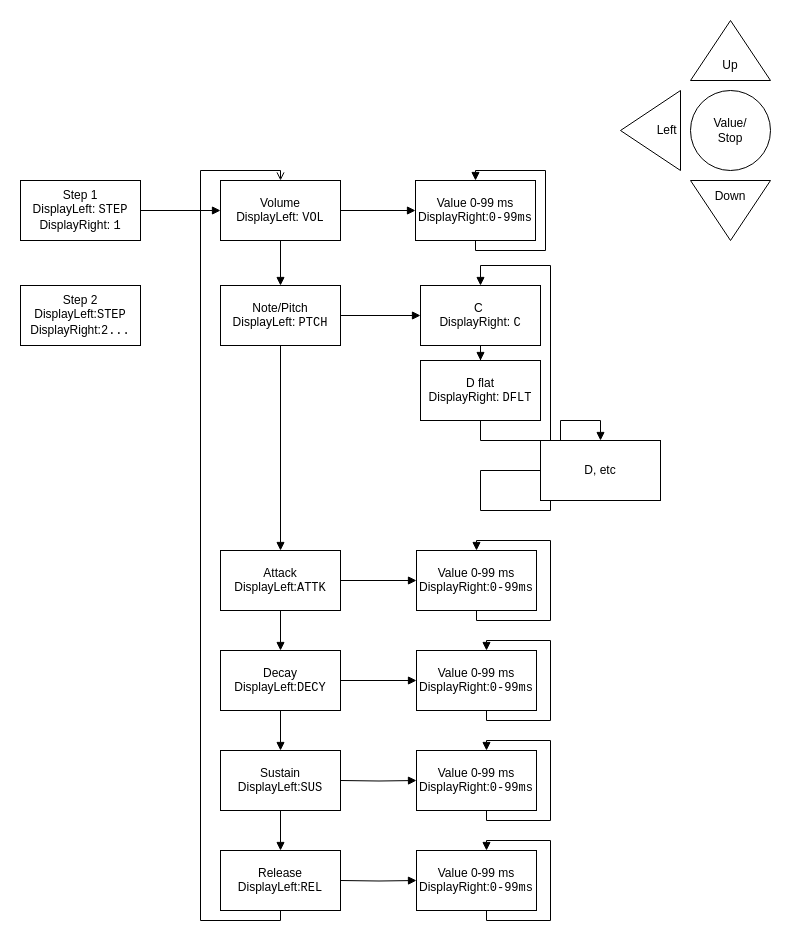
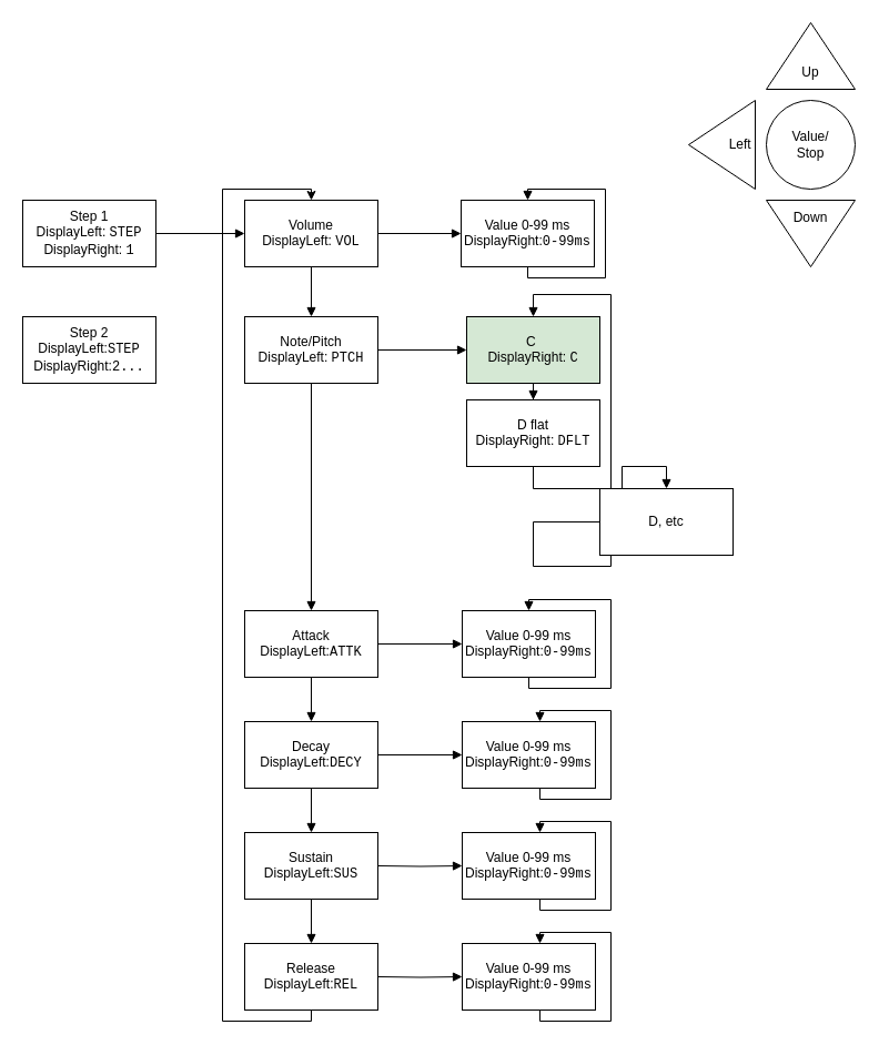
  <mxCell id="0" />
  <mxCell id="1" parent="0" />
  <mxCell id="2" value="" style="edgeStyle=orthogonalEdgeStyle;rounded=0;orthogonalLoop=1;jettySize=auto;html=1;startArrow=none;startFill=0;endArrow=block;endFill=1;" parent="1" source="3" target="6" edge="1"><mxGeometry relative="1" as="geometry" /></mxCell>
  <mxCell id="3" value="Step 1&lt;br&gt;DisplayLeft: &lt;font face=&quot;Courier New&quot;&gt;STEP&lt;/font&gt;&lt;br&gt;DisplayRight: &lt;font face=&quot;Courier New&quot;&gt;1&lt;/font&gt;&lt;br&gt;" style="rounded=0;whiteSpace=wrap;html=1;" parent="1" vertex="1"><mxGeometry x="20" y="180" width="120" height="60" as="geometry" /></mxCell>
  <mxCell id="4" value="" style="edgeStyle=orthogonalEdgeStyle;rounded=0;orthogonalLoop=1;jettySize=auto;html=1;startArrow=none;startFill=0;endArrow=block;endFill=1;entryX=0.5;entryY=0;entryDx=0;entryDy=0;" parent="1" source="6" target="8" edge="1"><mxGeometry relative="1" as="geometry"><mxPoint x="280" y="320" as="targetPoint" /></mxGeometry></mxCell>
  <mxCell id="5" value="" style="edgeStyle=orthogonalEdgeStyle;rounded=0;orthogonalLoop=1;jettySize=auto;html=1;startArrow=none;startFill=0;endArrow=block;endFill=1;" parent="1" source="6" target="21" edge="1"><mxGeometry relative="1" as="geometry" /></mxCell>
  <mxCell id="6" value="Volume&lt;br&gt;DisplayLeft: &lt;font face=&quot;Courier New&quot;&gt;VOL&lt;/font&gt;&lt;br&gt;" style="rounded=0;whiteSpace=wrap;html=1;" parent="1" vertex="1"><mxGeometry x="220" y="180" width="120" height="60" as="geometry" /></mxCell>
  <mxCell id="7" value="" style="edgeStyle=orthogonalEdgeStyle;rounded=0;orthogonalLoop=1;jettySize=auto;html=1;startArrow=none;startFill=0;endArrow=block;endFill=1;" parent="1" source="8" target="10" edge="1"><mxGeometry relative="1" as="geometry" /></mxCell>
  <mxCell id="8" value="Note/Pitch&lt;br&gt;DisplayLeft: &lt;font face=&quot;Courier New&quot;&gt;PTCH&lt;/font&gt;&lt;br&gt;" style="rounded=0;whiteSpace=wrap;html=1;" parent="1" vertex="1"><mxGeometry x="220" y="285" width="120" height="60" as="geometry" /></mxCell>
  <mxCell id="9" value="" style="edgeStyle=orthogonalEdgeStyle;rounded=0;orthogonalLoop=1;jettySize=auto;html=1;startArrow=none;startFill=0;endArrow=block;endFill=1;" parent="1" source="10" target="12" edge="1"><mxGeometry relative="1" as="geometry" /></mxCell>
- <mxCell id="10" value="C&amp;nbsp;&lt;br&gt;DisplayRight: &lt;font face=&quot;Courier New&quot;&gt;C&lt;/font&gt;" style="rounded=0;whiteSpace=wrap;html=1;" parent="1" vertex="1"><mxGeometry x="420" y="285" width="120" height="60" as="geometry" /></mxCell>
+ <mxCell id="10" value="C&amp;nbsp;&lt;br&gt;DisplayRight: &lt;font face=&quot;Courier New&quot;&gt;C&lt;/font&gt;" style="rounded=0;whiteSpace=wrap;html=1;fillColor=#d5e8d4;" parent="1" vertex="1"><mxGeometry x="420" y="285" width="120" height="60" as="geometry" /></mxCell>
  <mxCell id="11" value="" style="edgeStyle=orthogonalEdgeStyle;rounded=0;orthogonalLoop=1;jettySize=auto;html=1;startArrow=none;startFill=0;endArrow=block;endFill=1;" parent="1" source="12" target="14" edge="1"><mxGeometry relative="1" as="geometry" /></mxCell>
  <mxCell id="12" value="D flat&lt;br&gt;DisplayRight: &lt;font face=&quot;Courier New&quot;&gt;DFLT&lt;/font&gt;&lt;br&gt;" style="rounded=0;whiteSpace=wrap;html=1;" parent="1" vertex="1"><mxGeometry x="420" y="360" width="120" height="60" as="geometry" /></mxCell>
  <mxCell id="13" value="" style="edgeStyle=orthogonalEdgeStyle;rounded=0;orthogonalLoop=1;jettySize=auto;html=1;startArrow=none;startFill=0;endArrow=block;endFill=1;entryX=0.5;entryY=0;entryDx=0;entryDy=0;" parent="1" source="14" target="10" edge="1"><mxGeometry relative="1" as="geometry"><mxPoint x="540" y="255" as="targetPoint" /><Array as="points"><mxPoint x="480" y="510" /><mxPoint x="550" y="510" /><mxPoint x="550" y="265" /><mxPoint x="480" y="265" /></Array></mxGeometry></mxCell>
  <mxCell id="14" value="D, etc&lt;br&gt;" style="rounded=0;whiteSpace=wrap;html=1;" parent="1" vertex="1"><mxGeometry x="540" y="440" width="120" height="60" as="geometry" /></mxCell>
  <mxCell id="15" value="Step 2&lt;br&gt;DisplayLeft:&lt;font face=&quot;Courier New&quot;&gt;STEP&lt;/font&gt;&lt;br&gt;DisplayRight:&lt;font face=&quot;Courier New&quot;&gt;2...&lt;/font&gt;&lt;br&gt;" style="rounded=0;whiteSpace=wrap;html=1;" parent="1" vertex="1"><mxGeometry x="20" y="285" width="120" height="60" as="geometry" /></mxCell>
  <mxCell id="16" value="Value/&lt;br&gt;Stop&lt;br&gt;" style="ellipse;whiteSpace=wrap;html=1;aspect=fixed;" parent="1" vertex="1"><mxGeometry x="690" y="90" width="80" height="80" as="geometry" /></mxCell>
  <mxCell id="17" value="Down&lt;br&gt;&lt;br&gt;&lt;br&gt;" style="triangle;whiteSpace=wrap;html=1;direction=south;" parent="1" vertex="1"><mxGeometry x="690" y="180" width="80" height="60" as="geometry" /></mxCell>
  <mxCell id="18" value="&lt;span&gt;&amp;nbsp; &amp;nbsp; &amp;nbsp; &amp;nbsp; &amp;nbsp; Left&lt;/span&gt;" style="triangle;whiteSpace=wrap;html=1;direction=west;" parent="1" vertex="1"><mxGeometry x="620" y="90" width="60" height="80" as="geometry" /></mxCell>
  <mxCell id="19" value="&lt;br&gt;&lt;br&gt;Up" style="triangle;whiteSpace=wrap;html=1;direction=north;" parent="1" vertex="1"><mxGeometry x="690" width="80" height="60" as="geometry" y="20" /></mxCell>
  <mxCell id="20" style="edgeStyle=orthogonalEdgeStyle;rounded=0;orthogonalLoop=1;jettySize=auto;html=1;exitX=0.5;exitY=1;exitDx=0;exitDy=0;startArrow=none;startFill=0;endArrow=block;endFill=1;entryX=0.5;entryY=0;entryDx=0;entryDy=0;" parent="1" source="21" target="21" edge="1"><mxGeometry relative="1" as="geometry"><mxPoint x="475" y="150" as="targetPoint" /><Array as="points"><mxPoint x="475" y="250" /><mxPoint x="545" y="250" /><mxPoint x="545" y="170" /><mxPoint x="475" y="170" /></Array></mxGeometry></mxCell>
  <mxCell id="21" value="Value 0-99 ms&lt;br&gt;DisplayRight:&lt;font face=&quot;Courier New&quot;&gt;0-99ms&lt;/font&gt;&lt;br&gt;" style="rounded=0;whiteSpace=wrap;html=1;" parent="1" vertex="1"><mxGeometry x="415" y="180" width="120" height="60" as="geometry" /></mxCell>
  <mxCell id="22" value="" style="edgeStyle=orthogonalEdgeStyle;rounded=0;orthogonalLoop=1;jettySize=auto;html=1;startArrow=none;startFill=0;endArrow=block;endFill=1;" edge="1" parent="1" source="24" target="29"><mxGeometry relative="1" as="geometry" /></mxCell>
  <mxCell id="23" value="" style="edgeStyle=orthogonalEdgeStyle;rounded=0;orthogonalLoop=1;jettySize=auto;html=1;startArrow=none;startFill=0;endArrow=block;endFill=1;" edge="1" parent="1" source="24" target="26"><mxGeometry relative="1" as="geometry" /></mxCell>
  <mxCell id="24" value="Attack&lt;br&gt;DisplayLeft:&lt;font face=&quot;Courier New&quot;&gt;ATTK&lt;/font&gt;&lt;br&gt;" style="rounded=0;whiteSpace=wrap;html=1;" vertex="1" parent="1"><mxGeometry x="220" y="550" width="120" height="60" as="geometry" /></mxCell>
  <mxCell id="25" style="edgeStyle=orthogonalEdgeStyle;rounded=0;orthogonalLoop=1;jettySize=auto;html=1;exitX=0.5;exitY=1;exitDx=0;exitDy=0;startArrow=none;startFill=0;endArrow=block;endFill=1;entryX=0.5;entryY=0;entryDx=0;entryDy=0;" edge="1" parent="1" source="26" target="26"><mxGeometry relative="1" as="geometry"><mxPoint x="476" y="520" as="targetPoint" /><Array as="points"><mxPoint x="476" y="620" /><mxPoint x="550" y="620" /><mxPoint x="550" y="540" /><mxPoint x="476" y="540" /></Array></mxGeometry></mxCell>
  <mxCell id="26" value="Value 0-99 ms&lt;br&gt;DisplayRight:&lt;font face=&quot;Courier New&quot;&gt;0-99ms&lt;/font&gt;&lt;br&gt;" style="rounded=0;whiteSpace=wrap;html=1;" vertex="1" parent="1"><mxGeometry x="416" y="550" width="120" height="60" as="geometry" /></mxCell>
  <mxCell id="27" value="" style="edgeStyle=orthogonalEdgeStyle;rounded=0;orthogonalLoop=1;jettySize=auto;html=1;startArrow=none;startFill=0;endArrow=block;endFill=1;" edge="1" parent="1" source="29" target="31"><mxGeometry relative="1" as="geometry" /></mxCell>
  <mxCell id="28" value="" style="edgeStyle=orthogonalEdgeStyle;rounded=0;orthogonalLoop=1;jettySize=auto;html=1;startArrow=none;startFill=0;endArrow=block;endFill=1;entryX=0;entryY=0.5;entryDx=0;entryDy=0;" edge="1" parent="1" source="29" target="34"><mxGeometry relative="1" as="geometry"><mxPoint x="420" y="680" as="targetPoint" /></mxGeometry></mxCell>
  <mxCell id="29" value="Decay&lt;br&gt;DisplayLeft:&lt;font face=&quot;Courier New&quot;&gt;DECY&lt;/font&gt;&lt;br&gt;" style="rounded=0;whiteSpace=wrap;html=1;" vertex="1" parent="1"><mxGeometry x="220" y="650" width="120" height="60" as="geometry" /></mxCell>
  <mxCell id="30" value="" style="edgeStyle=orthogonalEdgeStyle;rounded=0;orthogonalLoop=1;jettySize=auto;html=1;startArrow=none;startFill=0;endArrow=block;endFill=1;" edge="1" parent="1" source="31" target="33"><mxGeometry relative="1" as="geometry" /></mxCell>
  <mxCell id="31" value="Sustain&lt;br&gt;DisplayLeft:&lt;font face=&quot;Courier New&quot;&gt;SUS&lt;/font&gt;&lt;br&gt;" style="rounded=0;whiteSpace=wrap;html=1;" vertex="1" parent="1"><mxGeometry x="220" y="750" width="120" height="60" as="geometry" /></mxCell>
- <mxCell id="32" value="" style="edgeStyle=orthogonalEdgeStyle;rounded=0;orthogonalLoop=1;jettySize=auto;html=1;entryX=0.5;entryY=0;entryDx=0;entryDy=0;endArrow=open;" edge="1" parent="1" source="33" target="6"><mxGeometry relative="1" as="geometry"><mxPoint x="200" y="160" as="targetPoint" /><Array as="points"><mxPoint x="280" y="920" /><mxPoint x="200" y="920" /><mxPoint x="200" y="170" /><mxPoint x="280" y="170" /></Array></mxGeometry></mxCell>
+ <mxCell id="32" value="" style="edgeStyle=orthogonalEdgeStyle;rounded=0;orthogonalLoop=1;jettySize=auto;html=1;entryX=0.5;entryY=0;entryDx=0;entryDy=0;" edge="1" parent="1" source="33" target="6"><mxGeometry relative="1" as="geometry"><mxPoint x="200" y="160" as="targetPoint" /><Array as="points"><mxPoint x="280" y="920" /><mxPoint x="200" y="920" /><mxPoint x="200" y="170" /><mxPoint x="280" y="170" /></Array></mxGeometry></mxCell>
  <mxCell id="33" value="Release&lt;br&gt;DisplayLeft:&lt;font face=&quot;Courier New&quot;&gt;REL&lt;/font&gt;&lt;br&gt;" style="rounded=0;whiteSpace=wrap;html=1;" vertex="1" parent="1"><mxGeometry x="220" y="850" width="120" height="60" as="geometry" /></mxCell>
  <mxCell id="34" value="Value 0-99 ms&lt;br&gt;DisplayRight:&lt;font face=&quot;Courier New&quot;&gt;0-99ms&lt;/font&gt;&lt;br&gt;" style="rounded=0;whiteSpace=wrap;html=1;" vertex="1" parent="1"><mxGeometry x="416" y="650" width="120" height="60" as="geometry" /></mxCell>
  <mxCell id="35" value="" style="edgeStyle=orthogonalEdgeStyle;rounded=0;orthogonalLoop=1;jettySize=auto;html=1;startArrow=none;startFill=0;endArrow=block;endFill=1;" edge="1" parent="1" target="36"><mxGeometry relative="1" as="geometry"><mxPoint x="340" y="780" as="sourcePoint" /></mxGeometry></mxCell>
  <mxCell id="36" value="Value 0-99 ms&lt;br&gt;DisplayRight:&lt;font face=&quot;Courier New&quot;&gt;0-99ms&lt;/font&gt;&lt;br&gt;" style="rounded=0;whiteSpace=wrap;html=1;" vertex="1" parent="1"><mxGeometry x="416" y="750" width="120" height="60" as="geometry" /></mxCell>
  <mxCell id="37" value="" style="edgeStyle=orthogonalEdgeStyle;rounded=0;orthogonalLoop=1;jettySize=auto;html=1;startArrow=none;startFill=0;endArrow=block;endFill=1;entryX=0;entryY=0.5;entryDx=0;entryDy=0;" edge="1" parent="1" target="38"><mxGeometry relative="1" as="geometry"><mxPoint x="340" y="880" as="sourcePoint" /><mxPoint x="420" y="880" as="targetPoint" /></mxGeometry></mxCell>
  <mxCell id="38" value="Value 0-99 ms&lt;br&gt;DisplayRight:&lt;font face=&quot;Courier New&quot;&gt;0-99ms&lt;/font&gt;&lt;br&gt;" style="rounded=0;whiteSpace=wrap;html=1;" vertex="1" parent="1"><mxGeometry x="416" y="850" width="120" height="60" as="geometry" /></mxCell>
  <mxCell id="39" style="edgeStyle=orthogonalEdgeStyle;rounded=0;orthogonalLoop=1;jettySize=auto;html=1;exitX=0.5;exitY=1;exitDx=0;exitDy=0;startArrow=none;startFill=0;endArrow=block;endFill=1;entryX=0.5;entryY=0;entryDx=0;entryDy=0;" edge="1" parent="1"><mxGeometry relative="1" as="geometry"><mxPoint x="486" y="650" as="targetPoint" /><mxPoint x="486" y="710" as="sourcePoint" /><Array as="points"><mxPoint x="486" y="720" /><mxPoint x="550" y="720" /><mxPoint x="550" y="640" /><mxPoint x="486" y="640" /></Array></mxGeometry></mxCell>
  <mxCell id="40" style="edgeStyle=orthogonalEdgeStyle;rounded=0;orthogonalLoop=1;jettySize=auto;html=1;exitX=0.5;exitY=1;exitDx=0;exitDy=0;startArrow=none;startFill=0;endArrow=block;endFill=1;entryX=0.5;entryY=0;entryDx=0;entryDy=0;" edge="1" parent="1"><mxGeometry relative="1" as="geometry"><mxPoint x="486" y="750" as="targetPoint" /><mxPoint x="486" y="810" as="sourcePoint" /><Array as="points"><mxPoint x="486" y="820" /><mxPoint x="550" y="820" /><mxPoint x="550" y="740" /><mxPoint x="486" y="740" /></Array></mxGeometry></mxCell>
  <mxCell id="41" style="edgeStyle=orthogonalEdgeStyle;rounded=0;orthogonalLoop=1;jettySize=auto;html=1;exitX=0.5;exitY=1;exitDx=0;exitDy=0;startArrow=none;startFill=0;endArrow=block;endFill=1;entryX=0.5;entryY=0;entryDx=0;entryDy=0;" edge="1" parent="1"><mxGeometry relative="1" as="geometry"><mxPoint x="486" y="850" as="targetPoint" /><mxPoint x="486" y="910" as="sourcePoint" /><Array as="points"><mxPoint x="486" y="920" /><mxPoint x="550" y="920" /><mxPoint x="550" y="840" /><mxPoint x="486" y="840" /></Array></mxGeometry></mxCell>
  <mxCell id="42" value="" style="edgeStyle=orthogonalEdgeStyle;rounded=0;orthogonalLoop=1;jettySize=auto;html=1;startArrow=none;startFill=0;endArrow=block;endFill=1;entryX=0.5;entryY=0;entryDx=0;entryDy=0;exitX=0.5;exitY=1;exitDx=0;exitDy=0;" edge="1" parent="1" source="8" target="24"><mxGeometry relative="1" as="geometry"><mxPoint x="290" y="250" as="sourcePoint" /><mxPoint x="290" y="295" as="targetPoint" /></mxGeometry></mxCell>
